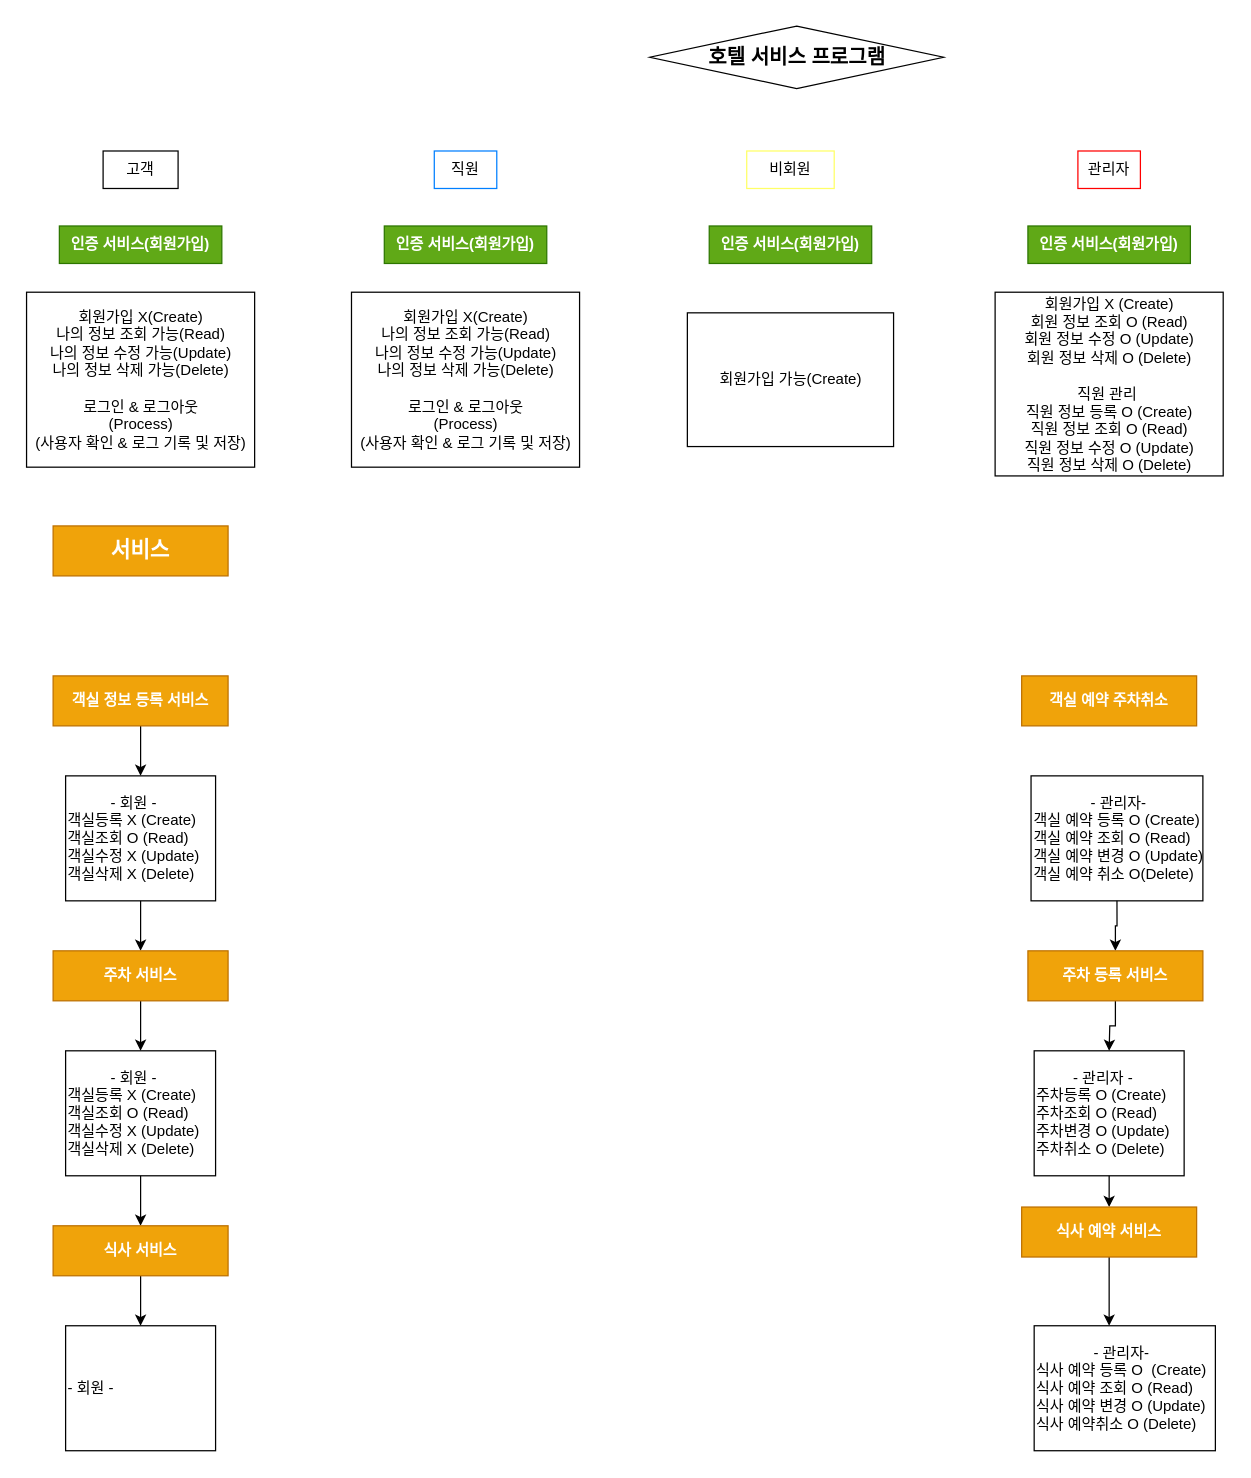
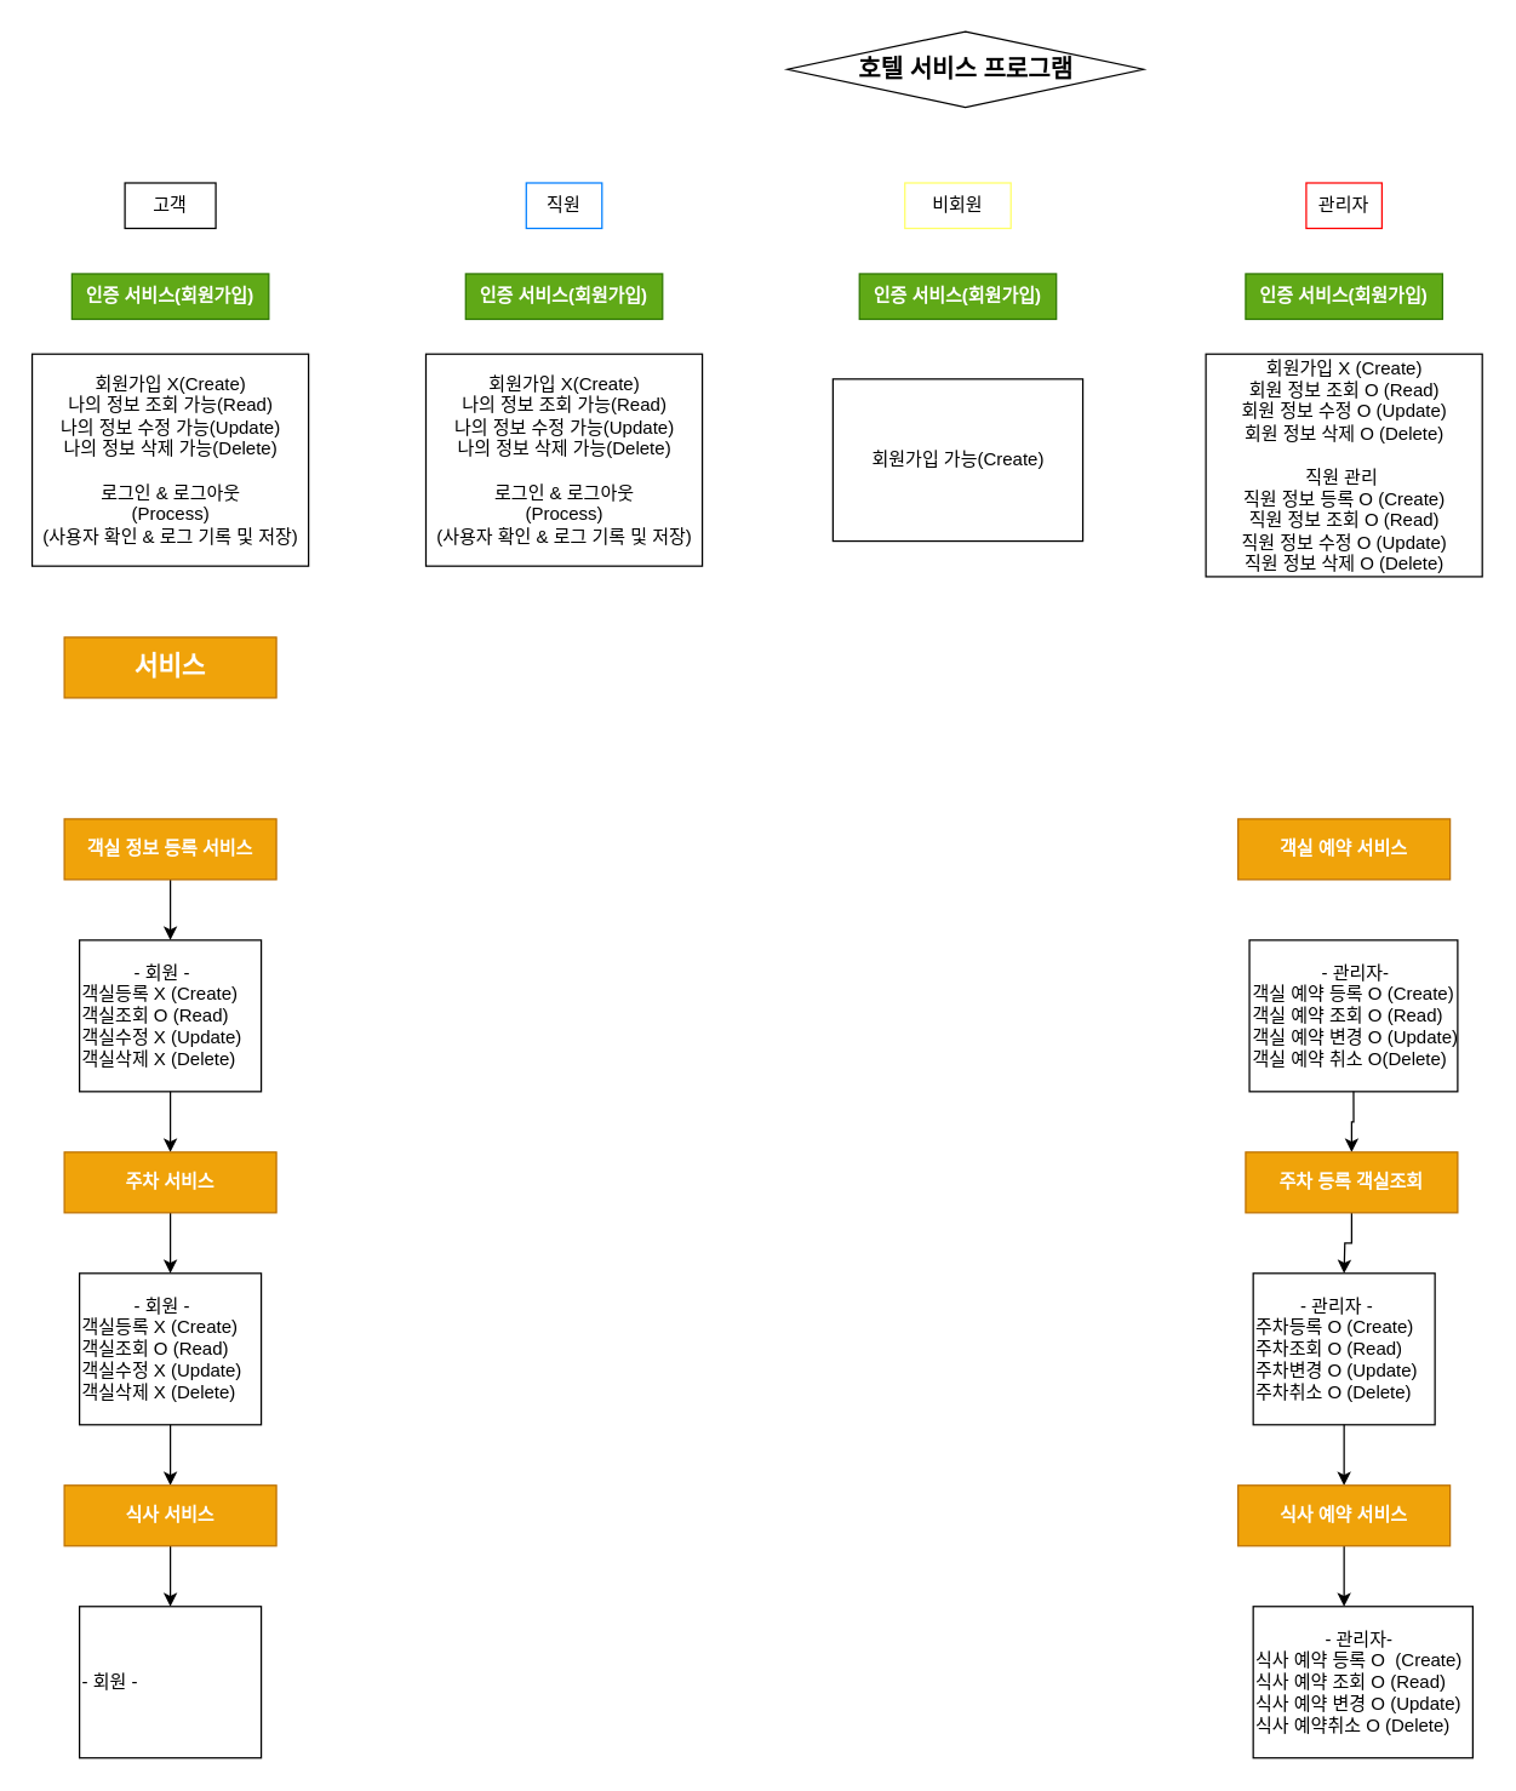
  <mxCell id="0" />
  <mxCell id="1" parent="0" />
  <mxCell id="2" value="호텔 서비스 프로그램" style="rhombus;whiteSpace=wrap;html=1;fontSize=16;fontStyle=1;" parent="1" vertex="1"><mxGeometry x="519.5" y="20" width="235" height="50" as="geometry" /></mxCell>
  <mxCell id="3" value="고객" style="text;html=1;align=center;verticalAlign=middle;whiteSpace=wrap;rounded=0;strokeColor=default;" parent="1" vertex="1"><mxGeometry x="82" y="120" width="60" height="30" as="geometry" /></mxCell>
  <mxCell id="4" value="직원" style="text;html=1;align=center;verticalAlign=middle;whiteSpace=wrap;rounded=0;strokeColor=#007FFF;" parent="1" vertex="1"><mxGeometry x="347" y="120" width="50" height="30" as="geometry" /></mxCell>
  <mxCell id="5" value="비회원" style="text;html=1;align=center;verticalAlign=middle;whiteSpace=wrap;rounded=0;strokeColor=#FFFF66;" parent="1" vertex="1"><mxGeometry x="597" y="120" width="70" height="30" as="geometry" /></mxCell>
  <mxCell id="6" value="관리자" style="text;html=1;align=center;verticalAlign=middle;whiteSpace=wrap;rounded=0;strokeColor=#FF0000;" parent="1" vertex="1"><mxGeometry x="862" y="120" width="50" height="30" as="geometry" /></mxCell>
  <mxCell id="7" value="인증 서비스(회원가입)" style="text;html=1;align=center;verticalAlign=middle;whiteSpace=wrap;rounded=0;strokeColor=#2D7600;fillColor=#60a917;fontColor=#ffffff;fontStyle=1" parent="1" vertex="1"><mxGeometry x="47" y="180" width="130" height="30" as="geometry" /></mxCell>
  <mxCell id="8" style="edgeStyle=orthogonalEdgeStyle;rounded=0;orthogonalLoop=1;jettySize=auto;html=1;exitX=0.5;exitY=1;exitDx=0;exitDy=0;entryX=0.5;entryY=0;entryDx=0;entryDy=0;" parent="1" source="9" edge="1"><mxGeometry relative="1" as="geometry"><mxPoint x="112" y="620" as="targetPoint" /></mxGeometry></mxCell>
  <mxCell id="9" value="객실 정보 등록 서비스" style="text;html=1;align=center;verticalAlign=middle;whiteSpace=wrap;rounded=0;strokeColor=#BD7000;fillColor=#f0a30a;fontColor=#FFFFFF;fontStyle=1" parent="1" vertex="1"><mxGeometry x="42" y="540" width="140" height="40" as="geometry" /></mxCell>
  <mxCell id="10" value="인증 서비스(회원가입)" style="text;html=1;align=center;verticalAlign=middle;whiteSpace=wrap;rounded=0;strokeColor=#2D7600;fillColor=#60a917;fontColor=#ffffff;fontStyle=1" parent="1" vertex="1"><mxGeometry x="307" y="180" width="130" height="30" as="geometry" /></mxCell>
  <mxCell id="11" value="인증 서비스(회원가입)" style="text;html=1;align=center;verticalAlign=middle;whiteSpace=wrap;rounded=0;strokeColor=#2D7600;fillColor=#60a917;fontColor=#ffffff;fontStyle=1" parent="1" vertex="1"><mxGeometry x="567" y="180" width="130" height="30" as="geometry" /></mxCell>
  <mxCell id="12" value="인증 서비스(회원가입)" style="text;html=1;align=center;verticalAlign=middle;whiteSpace=wrap;rounded=0;strokeColor=#2D7600;fillColor=#60a917;fontColor=#ffffff;fontStyle=1" parent="1" vertex="1"><mxGeometry x="822" y="180" width="130" height="30" as="geometry" /></mxCell>
  <mxCell id="13" value="회원가입 X(Create)&lt;br&gt;나의 정보 조회 가능(Read)&lt;br&gt;나의 정보 수정 가능(Update)&lt;br&gt;나의 정보 삭제 가능(Delete)&lt;br&gt;&lt;br&gt;로그인 &amp;amp; 로그아웃&lt;br&gt;(Process)&lt;br&gt;(사용자 확인 &amp;amp; 로그 기록 및 저장)" style="text;html=1;align=center;verticalAlign=middle;whiteSpace=wrap;rounded=0;strokeColor=default;" parent="1" vertex="1"><mxGeometry x="20.75" y="233" width="182.5" height="140" as="geometry" /></mxCell>
  <mxCell id="14" value="회원가입 가능(Create)" style="text;html=1;align=center;verticalAlign=middle;whiteSpace=wrap;rounded=0;strokeColor=default;" parent="1" vertex="1"><mxGeometry x="549.5" y="249.5" width="165" height="107" as="geometry" /></mxCell>
  <mxCell id="15" value="회원가입 X(Create)&lt;br&gt;나의 정보 조회 가능(Read)&lt;br&gt;나의 정보 수정 가능(Update)&lt;br&gt;나의 정보 삭제 가능(Delete)&lt;br&gt;&lt;br&gt;로그인 &amp;amp; 로그아웃&lt;br&gt;(Process)&lt;br&gt;(사용자 확인 &amp;amp; 로그 기록 및 저장)" style="text;html=1;align=center;verticalAlign=middle;whiteSpace=wrap;rounded=0;strokeColor=default;" parent="1" vertex="1"><mxGeometry x="280.75" y="233" width="182.5" height="140" as="geometry" /></mxCell>
  <mxCell id="16" value="회원가입 X (Create)&lt;br&gt;회원 정보 조회 O (Read)&lt;br&gt;회원 정보 수정 O (Update)&lt;br&gt;회원 정보 삭제 O (Delete)&lt;br&gt;&lt;br&gt;직원 관리&amp;nbsp;&lt;div&gt;직원 정보 등록 O (&lt;span style=&quot;background-color: transparent; color: light-dark(rgb(0, 0, 0), rgb(255, 255, 255));&quot;&gt;Create&lt;/span&gt;&lt;span style=&quot;background-color: transparent; color: light-dark(rgb(0, 0, 0), rgb(255, 255, 255));&quot;&gt;)&lt;/span&gt;&lt;/div&gt;&lt;div&gt;직원 정보 조회 O (Read)&lt;br&gt;직원 정보 수정 O (Update)&lt;br&gt;직원 정보 삭제 O (Delete)&lt;br&gt;&lt;/div&gt;" style="text;html=1;align=center;verticalAlign=middle;whiteSpace=wrap;rounded=0;strokeColor=default;" parent="1" vertex="1"><mxGeometry x="795.75" y="233" width="182.5" height="147" as="geometry" /></mxCell>
  <mxCell id="17" style="edgeStyle=orthogonalEdgeStyle;rounded=0;orthogonalLoop=1;jettySize=auto;html=1;exitX=0.5;exitY=1;exitDx=0;exitDy=0;entryX=0.5;entryY=0;entryDx=0;entryDy=0;" parent="1" source="18" target="21" edge="1"><mxGeometry relative="1" as="geometry" /></mxCell>
  <mxCell id="18" value="&lt;div style=&quot;text-align: center;&quot;&gt;&lt;span style=&quot;background-color: transparent; color: light-dark(rgb(0, 0, 0), rgb(255, 255, 255));&quot;&gt;- 회원 -&lt;/span&gt;&lt;/div&gt;객실등록 X (Create)&lt;br&gt;객실조회 O (Read)&lt;br&gt;객실수정 X (Update)&lt;br&gt;객실삭제 X (Delete)" style="text;html=1;align=left;verticalAlign=middle;whiteSpace=wrap;rounded=0;strokeColor=default;" parent="1" vertex="1"><mxGeometry x="52" y="620" width="120" height="100" as="geometry" /></mxCell>
  <mxCell id="19" value="서비스" style="text;html=1;align=center;verticalAlign=middle;whiteSpace=wrap;rounded=0;strokeColor=#BD7000;fillColor=#f0a30a;fontColor=#FFFFFF;fontStyle=1;fontSize=17;" parent="1" vertex="1"><mxGeometry x="42" y="420" width="140" height="40" as="geometry" /></mxCell>
  <mxCell id="20" style="edgeStyle=orthogonalEdgeStyle;rounded=0;orthogonalLoop=1;jettySize=auto;html=1;exitX=0.5;exitY=1;exitDx=0;exitDy=0;entryX=0.5;entryY=0;entryDx=0;entryDy=0;" parent="1" source="21" edge="1"><mxGeometry relative="1" as="geometry"><mxPoint x="112" y="840" as="targetPoint" /></mxGeometry></mxCell>
  <mxCell id="21" value="주차 서비스" style="text;html=1;align=center;verticalAlign=middle;whiteSpace=wrap;rounded=0;strokeColor=#BD7000;fillColor=#f0a30a;fontColor=#FFFFFF;fontStyle=1" parent="1" vertex="1"><mxGeometry x="42" y="760" width="140" height="40" as="geometry" /></mxCell>
  <mxCell id="22" style="edgeStyle=orthogonalEdgeStyle;rounded=0;orthogonalLoop=1;jettySize=auto;html=1;exitX=0.5;exitY=1;exitDx=0;exitDy=0;entryX=0.5;entryY=0;entryDx=0;entryDy=0;" parent="1" source="23" target="25" edge="1"><mxGeometry relative="1" as="geometry" /></mxCell>
  <mxCell id="23" value="&lt;div style=&quot;text-align: center;&quot;&gt;&lt;span style=&quot;background-color: transparent; color: light-dark(rgb(0, 0, 0), rgb(255, 255, 255));&quot;&gt;- 회원 -&lt;/span&gt;&lt;/div&gt;객실등록 X (Create)&lt;br&gt;객실조회 O (Read)&lt;br&gt;객실수정 X (Update)&lt;br&gt;객실삭제 X (Delete)" style="text;html=1;align=left;verticalAlign=middle;whiteSpace=wrap;rounded=0;strokeColor=default;" parent="1" vertex="1"><mxGeometry x="52" y="840" width="120" height="100" as="geometry" /></mxCell>
  <mxCell id="24" style="edgeStyle=orthogonalEdgeStyle;rounded=0;orthogonalLoop=1;jettySize=auto;html=1;exitX=0.5;exitY=1;exitDx=0;exitDy=0;entryX=0.5;entryY=0;entryDx=0;entryDy=0;" parent="1" source="25" edge="1"><mxGeometry relative="1" as="geometry"><mxPoint x="112" y="1060" as="targetPoint" /></mxGeometry></mxCell>
  <mxCell id="25" value="식사 서비스" style="text;html=1;align=center;verticalAlign=middle;whiteSpace=wrap;rounded=0;strokeColor=#BD7000;fillColor=#f0a30a;fontColor=#FFFFFF;fontStyle=1" parent="1" vertex="1"><mxGeometry x="42" y="980" width="140" height="40" as="geometry" /></mxCell>
  <mxCell id="26" value="&lt;div style=&quot;text-align: center;&quot;&gt;&lt;span style=&quot;background-color: transparent; color: light-dark(rgb(0, 0, 0), rgb(255, 255, 255));&quot;&gt;- 회원 -&lt;/span&gt;&lt;/div&gt;" style="text;html=1;align=left;verticalAlign=middle;whiteSpace=wrap;rounded=0;strokeColor=default;" parent="1" vertex="1"><mxGeometry x="52" y="1060" width="120" height="100" as="geometry" /></mxCell>
- <mxCell id="27" value="객실 예약 주차취소" style="text;html=1;align=center;verticalAlign=middle;whiteSpace=wrap;rounded=0;strokeColor=#BD7000;fillColor=#f0a30a;fontColor=#FFFFFF;fontStyle=1" vertex="1" parent="1"><mxGeometry x="817" y="540" width="140" height="40" as="geometry" /></mxCell>
+ <mxCell id="27" value="객실 예약 서비스" style="text;html=1;align=center;verticalAlign=middle;whiteSpace=wrap;rounded=0;strokeColor=#BD7000;fillColor=#f0a30a;fontColor=#FFFFFF;fontStyle=1" vertex="1" parent="1"><mxGeometry x="817" y="540" width="140" height="40" as="geometry" /></mxCell>
  <mxCell id="28" style="edgeStyle=orthogonalEdgeStyle;rounded=0;orthogonalLoop=1;jettySize=auto;html=1;exitX=0.5;exitY=1;exitDx=0;exitDy=0;entryX=0.5;entryY=0;entryDx=0;entryDy=0;" edge="1" parent="1" source="29" target="31"><mxGeometry relative="1" as="geometry" /></mxCell>
  <mxCell id="29" value="&lt;div style=&quot;text-align: center;&quot;&gt;&lt;span style=&quot;background-color: transparent; color: light-dark(rgb(0, 0, 0), rgb(255, 255, 255));&quot;&gt;- 관리자-&lt;/span&gt;&lt;/div&gt;객실 예약 등록 O (Create)&lt;br&gt;객실 예약 조회 O (Read)&lt;br&gt;객실 예약 변경 O (Update)&lt;br&gt;객실 예약 취소 O(Delete)" style="text;html=1;align=left;verticalAlign=middle;whiteSpace=wrap;rounded=0;strokeColor=default;" vertex="1" parent="1"><mxGeometry x="824.5" y="620" width="137.5" height="100" as="geometry" /></mxCell>
  <mxCell id="30" style="edgeStyle=orthogonalEdgeStyle;rounded=0;orthogonalLoop=1;jettySize=auto;html=1;exitX=0.5;exitY=1;exitDx=0;exitDy=0;entryX=0.5;entryY=0;entryDx=0;entryDy=0;" edge="1" parent="1" source="31"><mxGeometry relative="1" as="geometry"><mxPoint x="887" y="840" as="targetPoint" /></mxGeometry></mxCell>
- <mxCell id="31" value="주차 등록 서비스" style="text;html=1;align=center;verticalAlign=middle;whiteSpace=wrap;rounded=0;strokeColor=#BD7000;fillColor=#f0a30a;fontColor=#FFFFFF;fontStyle=1" vertex="1" parent="1"><mxGeometry x="822" y="760" width="140" height="40" as="geometry" /></mxCell>
+ <mxCell id="31" value="주차 등록 객실조회" style="text;html=1;align=center;verticalAlign=middle;whiteSpace=wrap;rounded=0;strokeColor=#BD7000;fillColor=#f0a30a;fontColor=#FFFFFF;fontStyle=1" vertex="1" parent="1"><mxGeometry x="822" y="760" width="140" height="40" as="geometry" /></mxCell>
  <mxCell id="32" style="edgeStyle=orthogonalEdgeStyle;rounded=0;orthogonalLoop=1;jettySize=auto;html=1;exitX=0.5;exitY=1;exitDx=0;exitDy=0;entryX=0.5;entryY=0;entryDx=0;entryDy=0;" edge="1" parent="1" source="33" target="35"><mxGeometry relative="1" as="geometry" /></mxCell>
  <mxCell id="33" value="&lt;div style=&quot;text-align: center;&quot;&gt;&lt;span style=&quot;background-color: transparent; color: light-dark(rgb(0, 0, 0), rgb(255, 255, 255));&quot;&gt;- 관리자 -&lt;/span&gt;&lt;/div&gt;주차등록 O (Create)&lt;br&gt;주차조회 O (Read)&lt;br&gt;주차변경 O (Update)&lt;br&gt;주차취소 O (Delete)" style="text;html=1;align=left;verticalAlign=middle;whiteSpace=wrap;rounded=0;strokeColor=default;" vertex="1" parent="1"><mxGeometry x="827" y="840" width="120" height="100" as="geometry" /></mxCell>
  <mxCell id="34" style="edgeStyle=orthogonalEdgeStyle;rounded=0;orthogonalLoop=1;jettySize=auto;html=1;exitX=0.5;exitY=1;exitDx=0;exitDy=0;entryX=0.5;entryY=0;entryDx=0;entryDy=0;" edge="1" parent="1" source="35"><mxGeometry relative="1" as="geometry"><mxPoint x="887" y="1060" as="targetPoint" /></mxGeometry></mxCell>
- <mxCell id="35" value="식사 예약 서비스" style="text;html=1;align=center;verticalAlign=middle;whiteSpace=wrap;rounded=0;strokeColor=#BD7000;fillColor=#f0a30a;fontColor=#FFFFFF;fontStyle=1" vertex="1" parent="1"><mxGeometry x="817" y="965" width="140" height="40" as="geometry" /></mxCell>
+ <mxCell id="35" value="식사 예약 서비스" style="text;html=1;align=center;verticalAlign=middle;whiteSpace=wrap;rounded=0;strokeColor=#BD7000;fillColor=#f0a30a;fontColor=#FFFFFF;fontStyle=1" vertex="1" parent="1"><mxGeometry x="817" y="980" width="140" height="40" as="geometry" /></mxCell>
  <mxCell id="36" value="&lt;div style=&quot;text-align: center;&quot;&gt;&lt;span style=&quot;background-color: transparent; color: light-dark(rgb(0, 0, 0), rgb(255, 255, 255));&quot;&gt;- 관리자-&lt;/span&gt;&lt;/div&gt;&lt;div style=&quot;text-align: center;&quot;&gt;식사 예약 등록 O&amp;nbsp;&lt;span style=&quot;background-color: transparent; color: light-dark(rgb(0, 0, 0), rgb(255, 255, 255)); text-align: left;&quot;&gt;&amp;nbsp;&lt;/span&gt;&lt;span style=&quot;background-color: transparent; color: light-dark(rgb(0, 0, 0), rgb(255, 255, 255)); text-align: left;&quot;&gt;(Create)&lt;/span&gt;&lt;/div&gt;식사 예약 조회 O (Read)&lt;div&gt;식사 예약 변경 O (Update)&lt;br&gt;식사 예약취소 O (Delete)&lt;/div&gt;" style="text;html=1;align=left;verticalAlign=middle;whiteSpace=wrap;rounded=0;strokeColor=default;" vertex="1" parent="1"><mxGeometry x="827" y="1060" width="145" height="100" as="geometry" /></mxCell>
